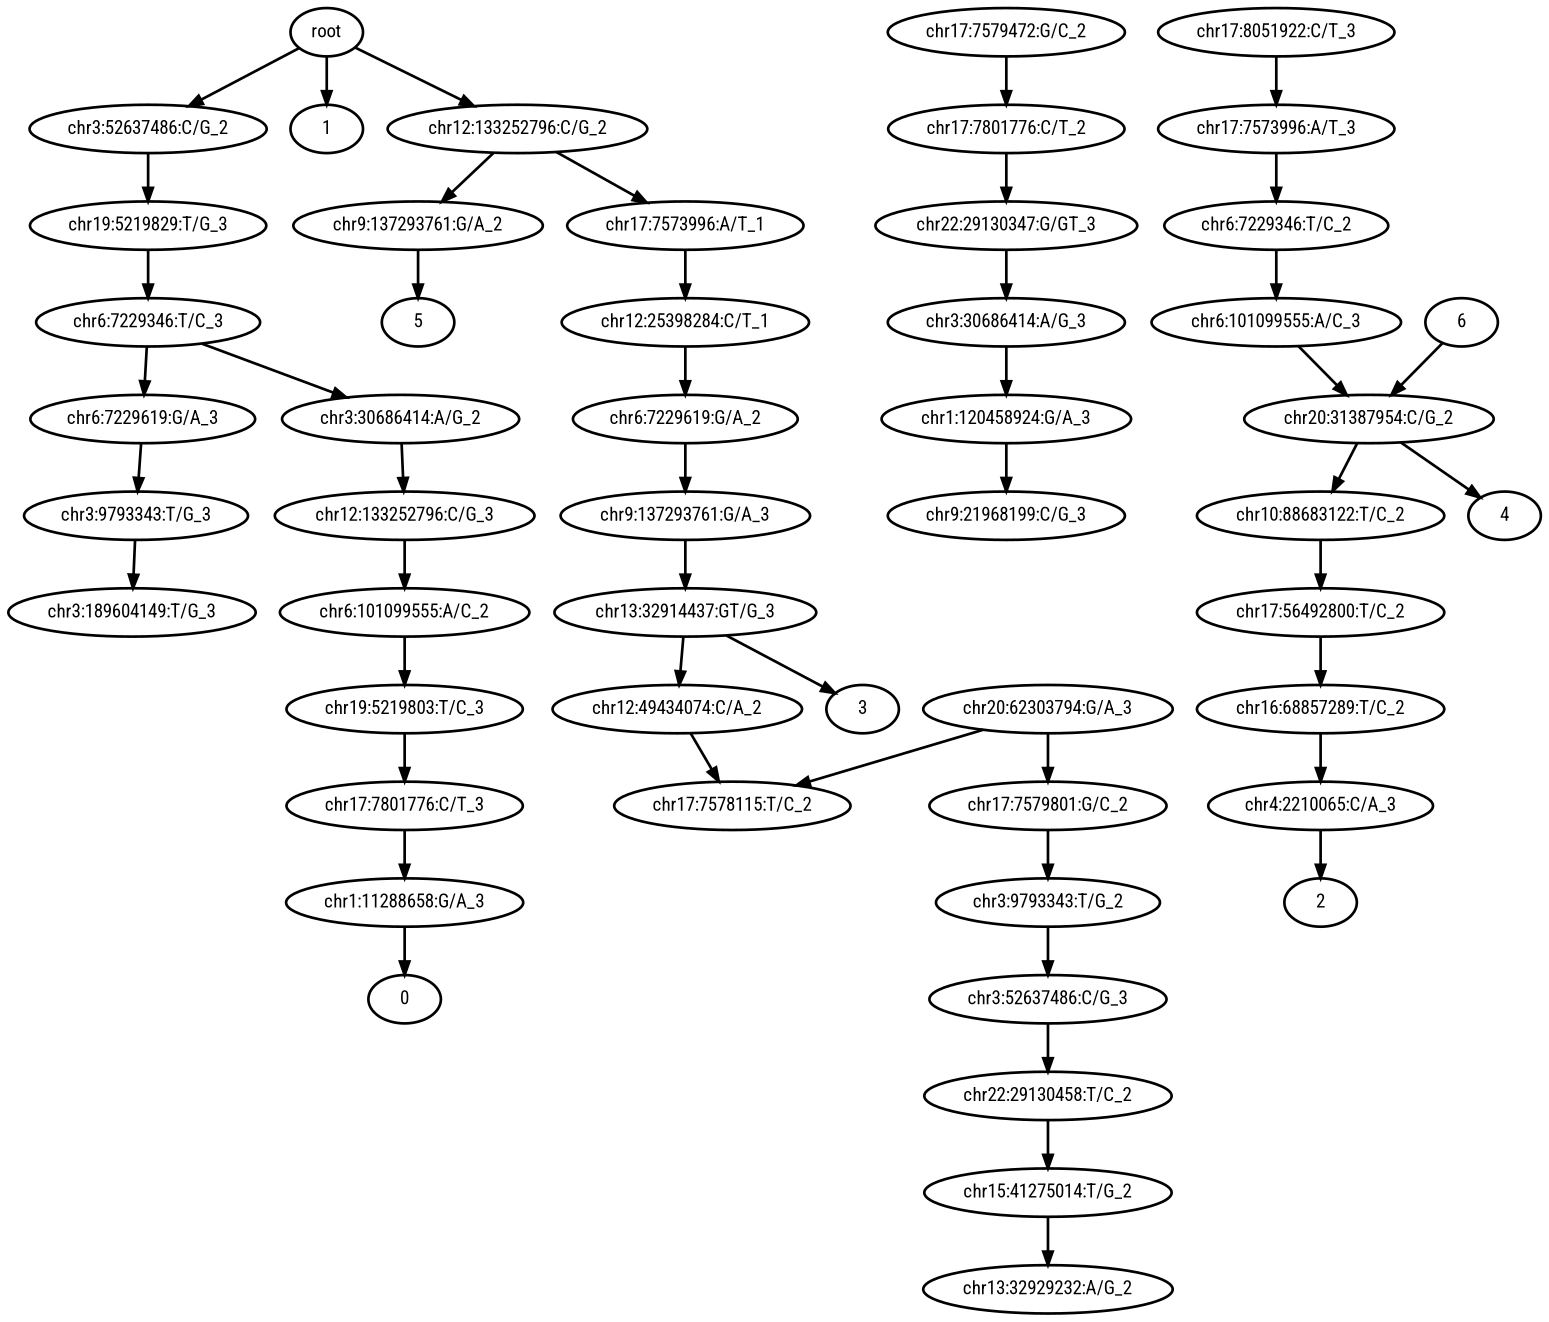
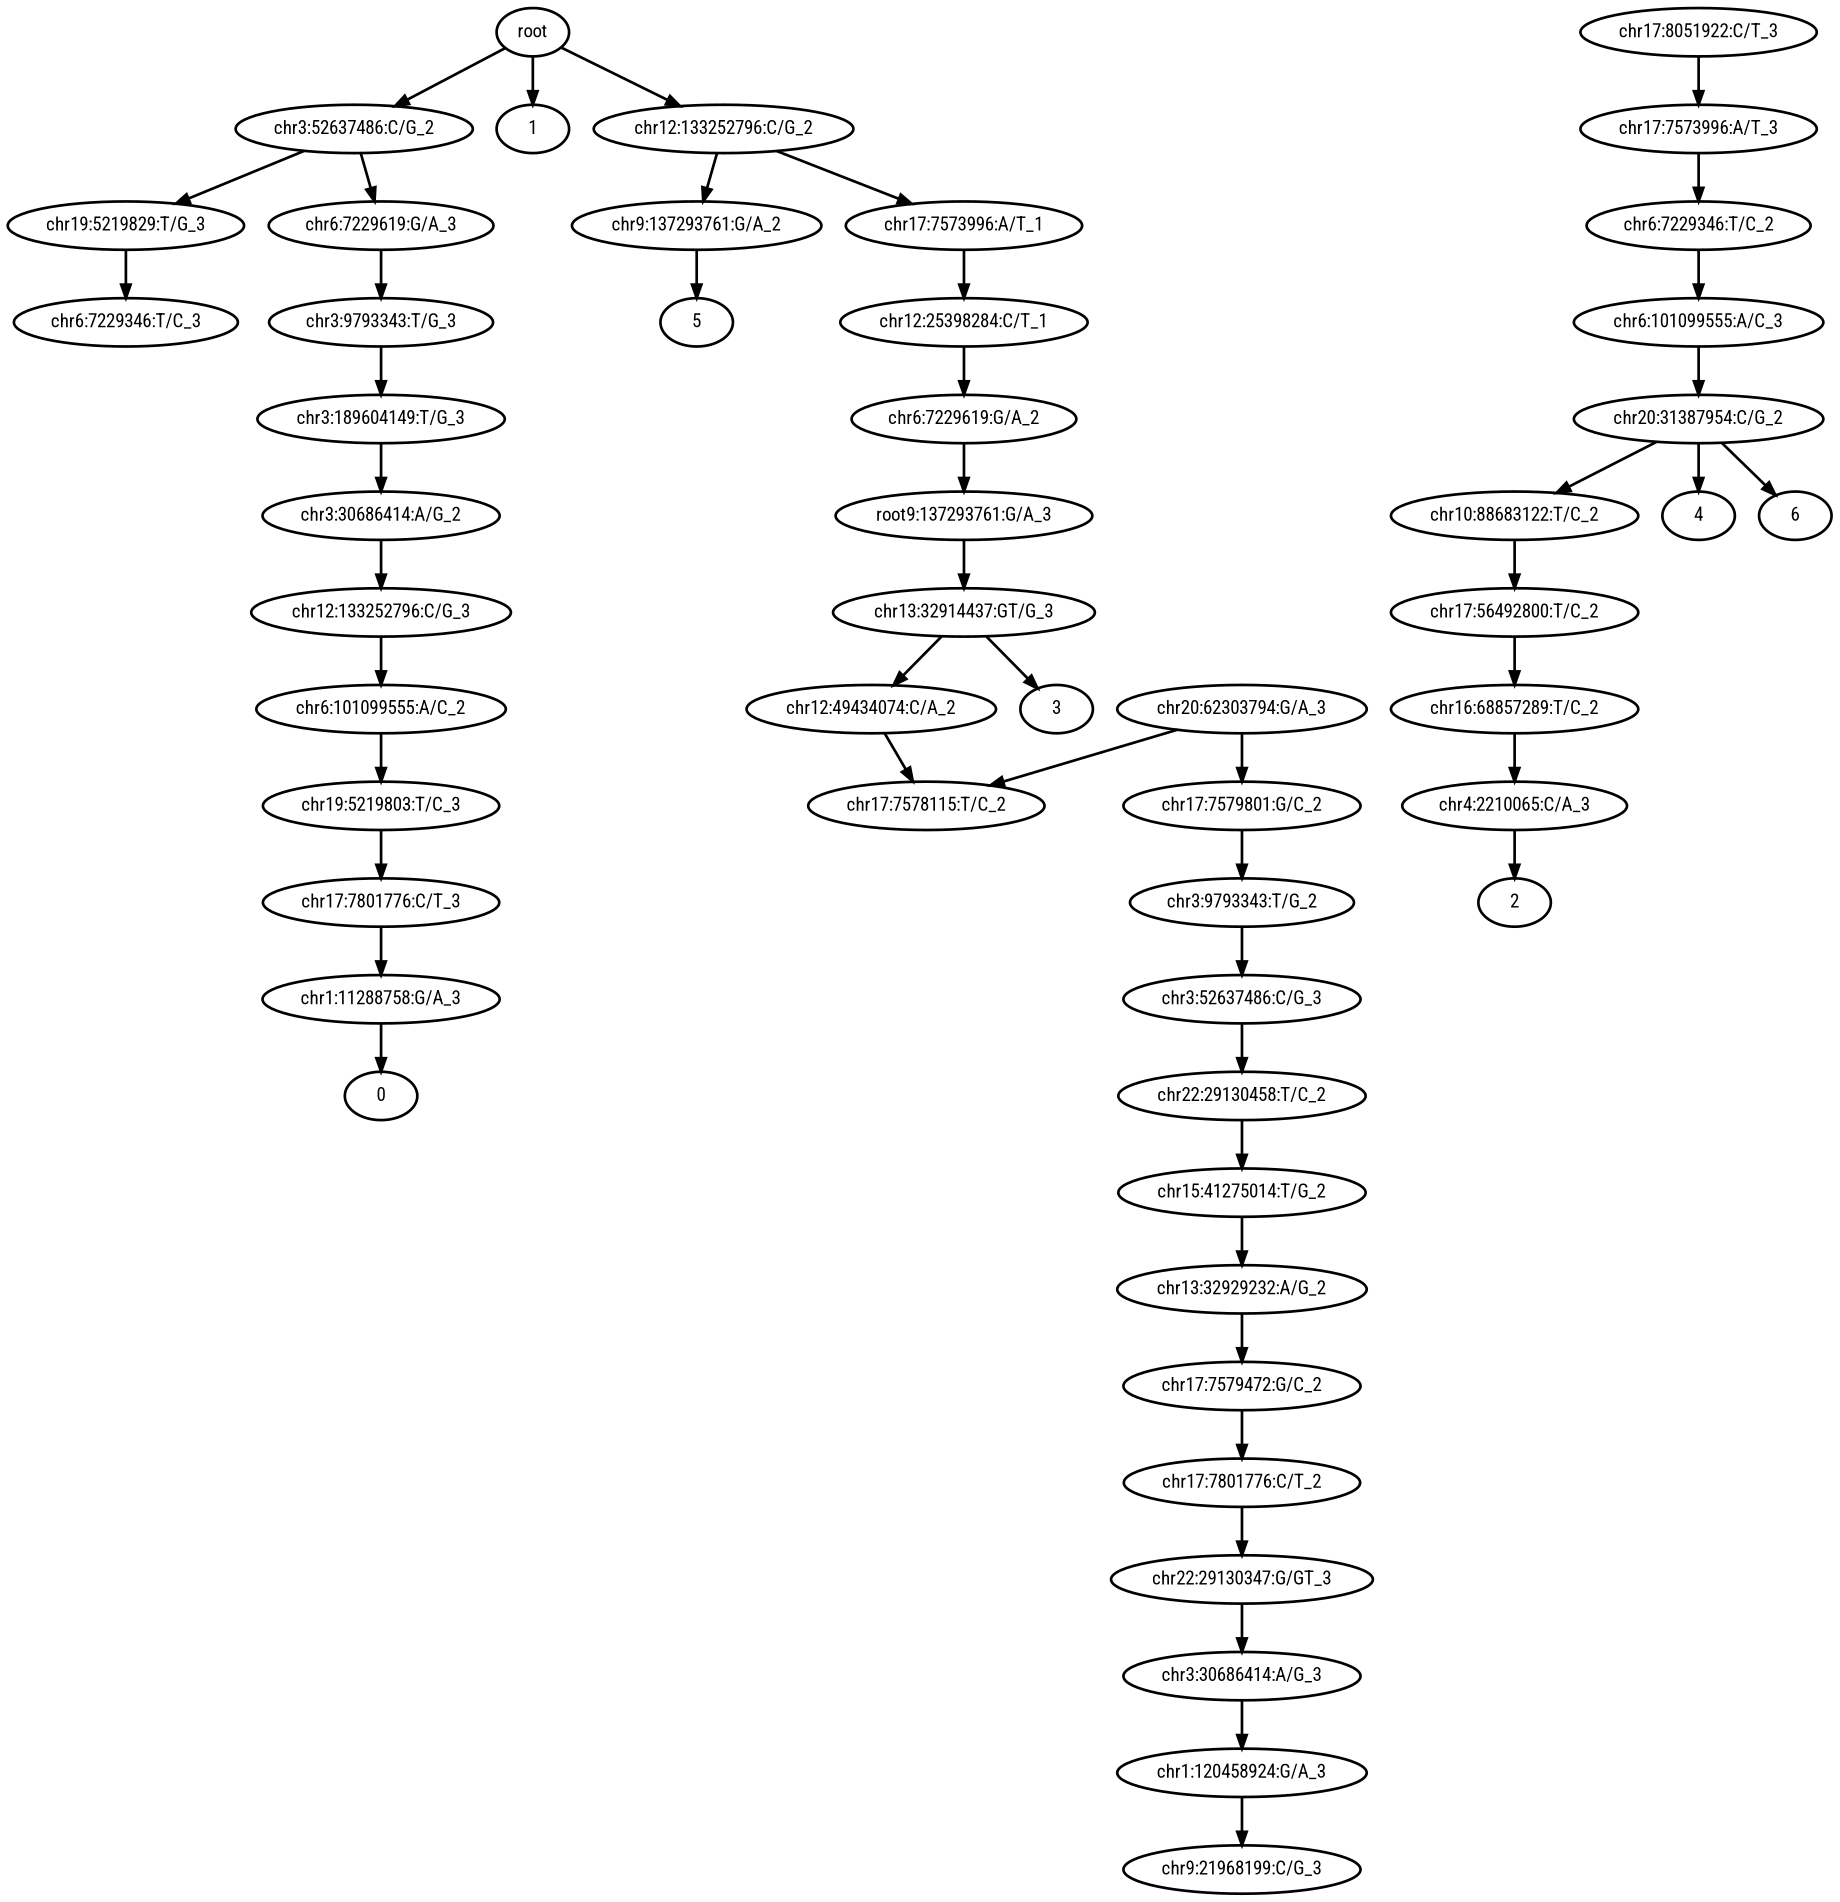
  digraph {
    fontname="Roboto Condensed"
    rankdir=TB
    node [fontname="Roboto Condensed" style=bold]
    edge [fontname="Roboto Condensed" style=bold]
    n1 [label=root]
    n2 [label="chr3:52637486:C/G_2"]
    n3 [label=1]
    n4 [label="chr12:133252796:C/G_2"]
    n5 [label="chr19:5219829:T/G_3"]
    n6 [label="chr9:137293761:G/A_2"]
    n7 [label="chr17:7573996:A/T_1"]
    n8 [label="chr6:7229346:T/C_3"]
    n9 [label="chr6:7229619:G/A_3"]
    n10 [label="chr3:9793343:T/G_3"]
    n11 [label="chr3:189604149:T/G_3"]
    n12 [label="chr3:30686414:A/G_2"]
    n13 [label="chr12:133252796:C/G_3"]
    n14 [label="chr6:101099555:A/C_2"]
    n15 [label="chr19:5219803:T/C_3"]
    n16 [label="chr17:7801776:C/T_3"]
-   n17 [label="chr1:11288658:G/A_3"]
+   n17 [label="chr1:11288758:G/A_3"]
    n18 [label=0]
    n19 [label=5]
    n20 [label="chr12:25398284:C/T_1"]
    n21 [label="chr12:49434074:C/A_2"]
    n22 [label="chr17:7578115:T/C_2"]
    n23 [label="chr20:62303794:G/A_3"]
    n24 [label="chr17:7579801:G/C_2"]
    n25 [label="chr3:9793343:T/G_2"]
    n26 [label="chr3:52637486:C/G_3"]
    n27 [label="chr22:29130458:T/C_2"]
    n28 [label="chr15:41275014:T/G_2"]
    n29 [label="chr13:32929232:A/G_2"]
    n30 [label="chr17:7579472:G/C_2"]
    n31 [label="chr17:7801776:C/T_2"]
    n32 [label="chr22:29130347:G/GT_3"]
    n33 [label="chr3:30686414:A/G_3"]
    n34 [label="chr1:120458924:G/A_3"]
    n35 [label="chr9:21968199:C/G_3"]
    n36 [label="chr17:8051922:C/T_3"]
    n37 [label="chr17:7573996:A/T_3"]
    n38 [label="chr6:7229346:T/C_2"]
    n39 [label="chr6:101099555:A/C_3"]
    n40 [label="chr20:31387954:C/G_2"]
    n41 [label="chr10:88683122:T/C_2"]
    n42 [label=4]
    n43 [label=6]
    n44 [label="chr17:56492800:T/C_2"]
    n45 [label="chr16:68857289:T/C_2"]
    n46 [label="chr4:2210065:C/A_3"]
    n47 [label=2]
    n48 [label=3]
    n49 [label="chr6:7229619:G/A_2"]
-   n50 [label="chr9:137293761:G/A_3"]
+   n50 [label="root9:137293761:G/A_3"]
    n51 [label="chr13:32914437:GT/G_3"]
    n1 -> n2
    n1 -> n3
    n1 -> n4
    n2 -> n5
    n4 -> n6
    n4 -> n7
    n5 -> n8
    n6 -> n19
    n7 -> n20
-   n8 -> n9
+   n2 -> n9
    n9 -> n10
    n10 -> n11
-   n8 -> n12
+   n11 -> n12
    n12 -> n13
    n13 -> n14
    n14 -> n15
    n15 -> n16
    n16 -> n17
    n17 -> n18
    n20 -> n49
    n21 -> n22
    n23 -> n22
    n23 -> n24
    n24 -> n25
    n25 -> n26
    n26 -> n27
    n27 -> n28
    n28 -> n29
+   n29 -> n30
    n30 -> n31
    n31 -> n32
    n32 -> n33
    n33 -> n34
    n34 -> n35
    n36 -> n37
    n37 -> n38
    n38 -> n39
    n39 -> n40
    n40 -> n41
    n40 -> n42
-   n43 -> n40
+   n40 -> n43
    n41 -> n44
    n44 -> n45
    n45 -> n46
    n46 -> n47
    n49 -> n50
    n50 -> n51
    n51 -> n21
    n51 -> n48
  }
